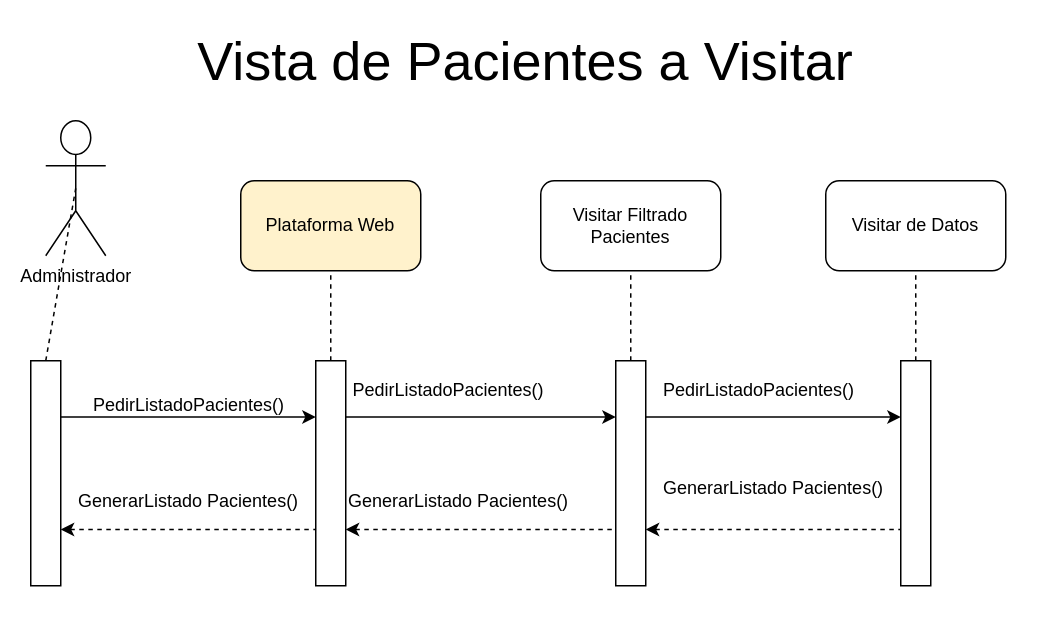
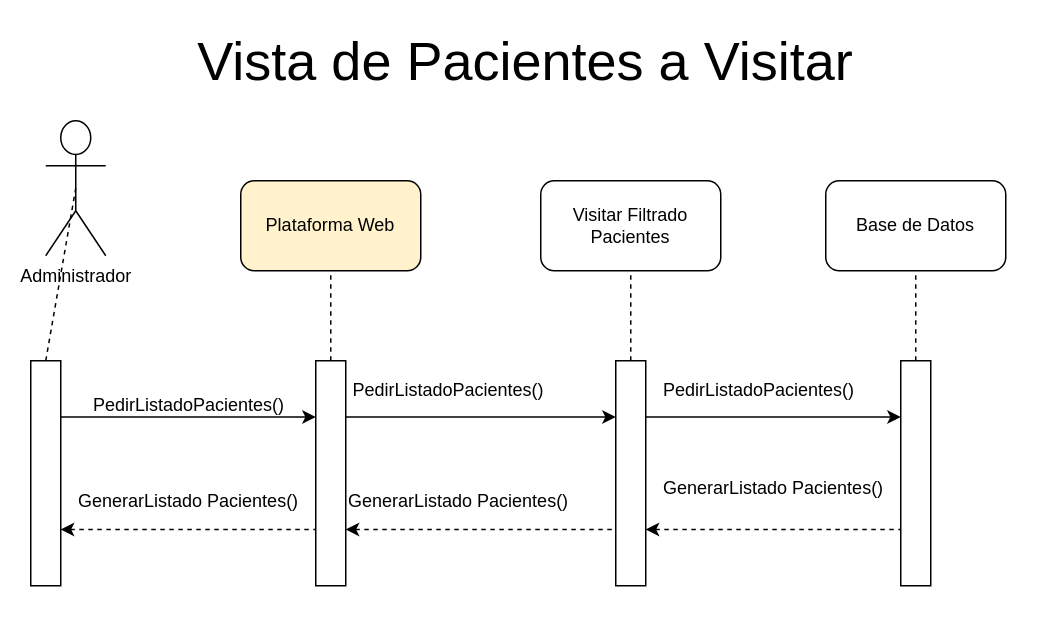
  <mxCell id="0" />
  <mxCell id="1" parent="0" />
  <mxCell id="2" value="Administrador" style="shape=umlActor;verticalLabelPosition=bottom;labelBackgroundColor=#ffffff;verticalAlign=top;html=1;outlineConnect=0;" vertex="1" parent="1"><mxGeometry x="30" y="80" width="40" height="90" as="geometry" /></mxCell>
  <mxCell id="3" value="" style="endArrow=none;dashed=1;html=1;entryX=0.5;entryY=0.5;entryDx=0;entryDy=0;entryPerimeter=0;" edge="1" parent="1" target="2"><mxGeometry width="50" height="50" relative="1" as="geometry"><mxPoint x="30" y="240" as="sourcePoint" /><mxPoint x="30" y="210" as="targetPoint" /></mxGeometry></mxCell>
  <mxCell id="4" value="" style="rounded=0;whiteSpace=wrap;html=1;" vertex="1" parent="1"><mxGeometry x="20" y="240" width="20" height="150" as="geometry" /></mxCell>
  <mxCell id="5" value="&lt;font style=&quot;font-size: 36px&quot;&gt;Vista de Pacientes a Visitar&lt;/font&gt;" style="text;html=1;strokeColor=none;fillColor=none;align=center;verticalAlign=middle;whiteSpace=wrap;rounded=0;" vertex="1" parent="1"><mxGeometry x="90" y="20" width="520" height="40" as="geometry" /></mxCell>
  <mxCell id="6" value="" style="rounded=0;whiteSpace=wrap;html=1;" vertex="1" parent="1"><mxGeometry x="210" y="240" width="20" height="150" as="geometry" /></mxCell>
  <mxCell id="7" value="" style="rounded=0;whiteSpace=wrap;html=1;" vertex="1" parent="1"><mxGeometry x="410" y="240" width="20" height="150" as="geometry" /></mxCell>
  <mxCell id="8" value="" style="rounded=0;whiteSpace=wrap;html=1;" vertex="1" parent="1"><mxGeometry x="600" y="240" width="20" height="150" as="geometry" /></mxCell>
  <mxCell id="9" value="" style="endArrow=none;dashed=1;html=1;exitX=0.5;exitY=0;exitDx=0;exitDy=0;" edge="1" parent="1" source="6"><mxGeometry width="50" height="50" relative="1" as="geometry"><mxPoint x="210" y="250" as="sourcePoint" /><mxPoint x="220" y="180" as="targetPoint" /></mxGeometry></mxCell>
  <mxCell id="10" value="Plataforma Web" style="rounded=1;whiteSpace=wrap;html=1;fillColor=#fff2cc;" vertex="1" parent="1"><mxGeometry x="160" y="120" width="120" height="60" as="geometry" /></mxCell>
  <mxCell id="11" value="" style="endArrow=none;dashed=1;html=1;exitX=0.5;exitY=0;exitDx=0;exitDy=0;" edge="1" parent="1"><mxGeometry width="50" height="50" relative="1" as="geometry"><mxPoint x="420" y="240" as="sourcePoint" /><mxPoint x="420" y="180" as="targetPoint" /></mxGeometry></mxCell>
  <mxCell id="12" value="Visitar Filtrado Pacientes" style="rounded=1;whiteSpace=wrap;html=1;" vertex="1" parent="1"><mxGeometry x="360" y="120" width="120" height="60" as="geometry" /></mxCell>
  <mxCell id="13" value="" style="endArrow=none;dashed=1;html=1;exitX=0.5;exitY=0;exitDx=0;exitDy=0;" edge="1" parent="1"><mxGeometry width="50" height="50" relative="1" as="geometry"><mxPoint x="610" y="240" as="sourcePoint" /><mxPoint x="610" y="180" as="targetPoint" /></mxGeometry></mxCell>
- <mxCell id="14" value="Visitar de Datos" style="rounded=1;whiteSpace=wrap;html=1;" vertex="1" parent="1"><mxGeometry x="550" y="120" width="120" height="60" as="geometry" /></mxCell>
+ <mxCell id="14" value="Base de Datos" style="rounded=1;whiteSpace=wrap;html=1;" vertex="1" parent="1"><mxGeometry x="550" y="120" width="120" height="60" as="geometry" /></mxCell>
  <mxCell id="15" value="" style="endArrow=classic;html=1;exitX=1;exitY=0.25;exitDx=0;exitDy=0;entryX=0;entryY=0.25;entryDx=0;entryDy=0;" edge="1" parent="1" source="4" target="6"><mxGeometry width="50" height="50" relative="1" as="geometry"><mxPoint x="60" y="290" as="sourcePoint" /><mxPoint x="110" y="240" as="targetPoint" /></mxGeometry></mxCell>
  <mxCell id="16" value="" style="endArrow=classic;html=1;exitX=1;exitY=0.25;exitDx=0;exitDy=0;entryX=0;entryY=0.25;entryDx=0;entryDy=0;" edge="1" parent="1" source="6" target="7"><mxGeometry width="50" height="50" relative="1" as="geometry"><mxPoint x="170" y="280" as="sourcePoint" /><mxPoint x="280" y="280" as="targetPoint" /></mxGeometry></mxCell>
  <mxCell id="17" value="" style="endArrow=classic;html=1;exitX=1;exitY=0.25;exitDx=0;exitDy=0;entryX=0;entryY=0.25;entryDx=0;entryDy=0;" edge="1" parent="1" source="7" target="8"><mxGeometry width="50" height="50" relative="1" as="geometry"><mxPoint x="323" y="280" as="sourcePoint" /><mxPoint x="433" y="280" as="targetPoint" /></mxGeometry></mxCell>
  <mxCell id="18" value="" style="endArrow=none;dashed=1;html=1;entryX=0;entryY=0.75;entryDx=0;entryDy=0;exitX=1;exitY=0.75;exitDx=0;exitDy=0;startArrow=classic;startFill=1;" edge="1" parent="1" source="4" target="6"><mxGeometry width="50" height="50" relative="1" as="geometry"><mxPoint x="80" y="370" as="sourcePoint" /><mxPoint x="130" y="320" as="targetPoint" /></mxGeometry></mxCell>
  <mxCell id="19" value="" style="endArrow=none;dashed=1;html=1;entryX=0;entryY=0.75;entryDx=0;entryDy=0;exitX=1;exitY=0.75;exitDx=0;exitDy=0;startArrow=classic;startFill=1;" edge="1" parent="1" source="6" target="7"><mxGeometry width="50" height="50" relative="1" as="geometry"><mxPoint x="170" y="350" as="sourcePoint" /><mxPoint x="280" y="350" as="targetPoint" /></mxGeometry></mxCell>
  <mxCell id="20" value="" style="endArrow=none;dashed=1;html=1;entryX=0;entryY=0.75;entryDx=0;entryDy=0;exitX=1;exitY=0.75;exitDx=0;exitDy=0;startArrow=classic;startFill=1;" edge="1" parent="1" source="7" target="8"><mxGeometry width="50" height="50" relative="1" as="geometry"><mxPoint x="323" y="350" as="sourcePoint" /><mxPoint x="433" y="350" as="targetPoint" /></mxGeometry></mxCell>
  <mxCell id="21" value="PedirListadoPacientes()" style="text;html=1;resizable=0;points=[];autosize=1;align=left;verticalAlign=top;spacingTop=-4;" vertex="1" parent="1"><mxGeometry x="60" y="260" width="150" height="20" as="geometry" /></mxCell>
  <mxCell id="22" value="PedirListadoPacientes()" style="text;html=1;resizable=0;points=[];autosize=1;align=left;verticalAlign=top;spacingTop=-4;" vertex="1" parent="1"><mxGeometry x="233" y="250" width="150" height="20" as="geometry" /></mxCell>
  <mxCell id="23" value="PedirListadoPacientes()" style="text;html=1;resizable=0;points=[];autosize=1;align=left;verticalAlign=top;spacingTop=-4;" vertex="1" parent="1"><mxGeometry x="440" y="250" width="150" height="20" as="geometry" /></mxCell>
  <mxCell id="24" value="GenerarListado Pacientes()" style="text;html=1;resizable=0;points=[];autosize=1;align=left;verticalAlign=top;spacingTop=-4;" vertex="1" parent="1"><mxGeometry x="50" y="324" width="170" height="20" as="geometry" /></mxCell>
  <mxCell id="25" value="GenerarListado Pacientes()" style="text;html=1;resizable=0;points=[];autosize=1;align=left;verticalAlign=top;spacingTop=-4;" vertex="1" parent="1"><mxGeometry x="230" y="324" width="170" height="20" as="geometry" /></mxCell>
  <mxCell id="26" value="GenerarListado Pacientes()" style="text;html=1;resizable=0;points=[];autosize=1;align=left;verticalAlign=top;spacingTop=-4;" vertex="1" parent="1"><mxGeometry x="440" y="315" width="170" height="20" as="geometry" /></mxCell>
